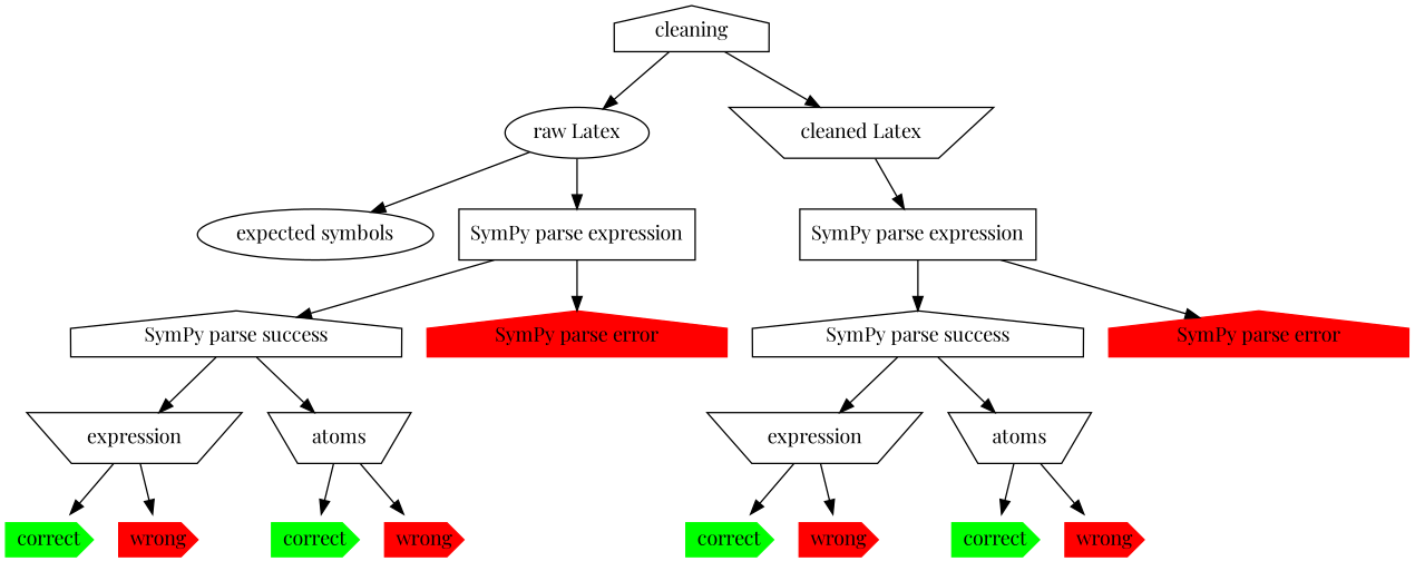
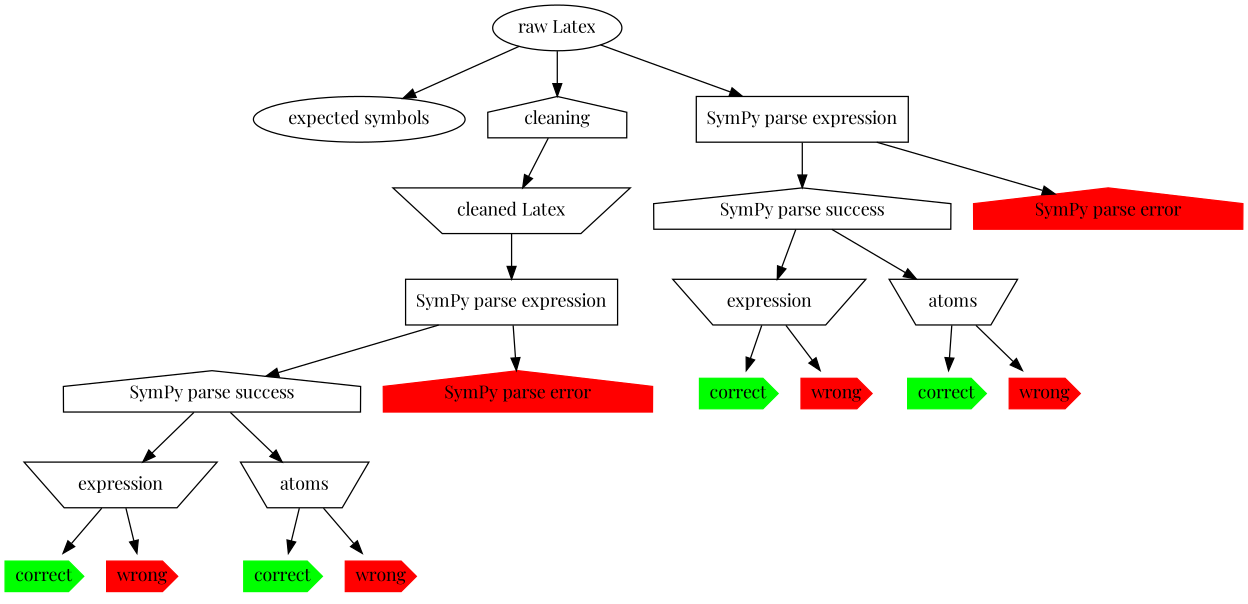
  digraph {
    fontname="Playfair Display"
    rankdir=TB
    node [fontname="Playfair Display" shape=cds]
    edge [fontname="Playfair Display"]
    "raw Latex" [shape=oval]
    "expected symbols" [shape=oval]
    cleaning [shape=house]
    n4 [label="SymPy parse expression" shape=rectangle]
    "cleaned Latex" [shape=invtrapezium]
    n6 [label="SymPy parse success" shape=house]
    n7 [color=red label="SymPy parse error" shape=house style=filled]
    n8 [label="SymPy parse expression" shape=rectangle]
    n9 [label="SymPy parse success" shape=house]
    n10 [color=red label="SymPy parse error" shape=house style=filled]
    n11 [label=expression shape=invtrapezium]
    n12 [label=atoms shape=invtrapezium]
    n13 [label=expression shape=invtrapezium]
    n14 [label=atoms shape=invtrapezium]
    n15 [color=green label=correct style=filled]
    n16 [color=red label=wrong style=filled]
    n17 [color=green label=correct style=filled]
    n18 [color=red label=wrong style=filled]
    n19 [color=green label=correct style=filled]
    n20 [color=red label=wrong style=filled]
    n21 [color=green label=correct style=filled]
    n22 [color=red label=wrong style=filled]
    "raw Latex" -> "expected symbols"
-   cleaning -> "raw Latex"
+   "raw Latex" -> cleaning
    "raw Latex" -> n4
    cleaning -> "cleaned Latex"
    n4 -> n6
    n4 -> n7
    "cleaned Latex" -> n8
    n6 -> n11
    n6 -> n12
    n8 -> n9
    n8 -> n10
    n9 -> n13
    n9 -> n14
    n11 -> n15
    n11 -> n16
    n12 -> n17
    n12 -> n18
    n13 -> n19
    n13 -> n20
    n14 -> n21
    n14 -> n22
  }
